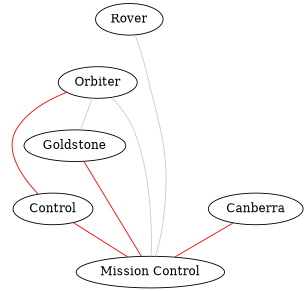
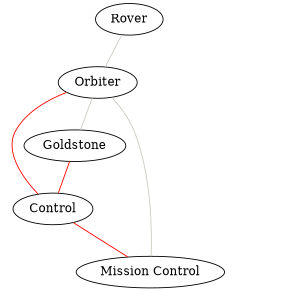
  graph {
    edge [color=red]
    n1 [label=Control]
    Orbiter
    Goldstone
    "Mission Control"
-   Canberra
    Rover
    n1 -- "Mission Control"
    Orbiter -- n1
    Orbiter -- Goldstone [color="0.2 0.05 0.8"]
    Orbiter -- "Mission Control" [color="0.2 0.05 0.8"]
-   Goldstone -- "Mission Control"
-   Canberra -- "Mission Control"
-   Rover -- "Mission Control" [color="0.2 0.05 0.8"]
+   Goldstone -- n1
+   Rover -- Orbiter [color="0.2 0.05 0.8"]
  }
